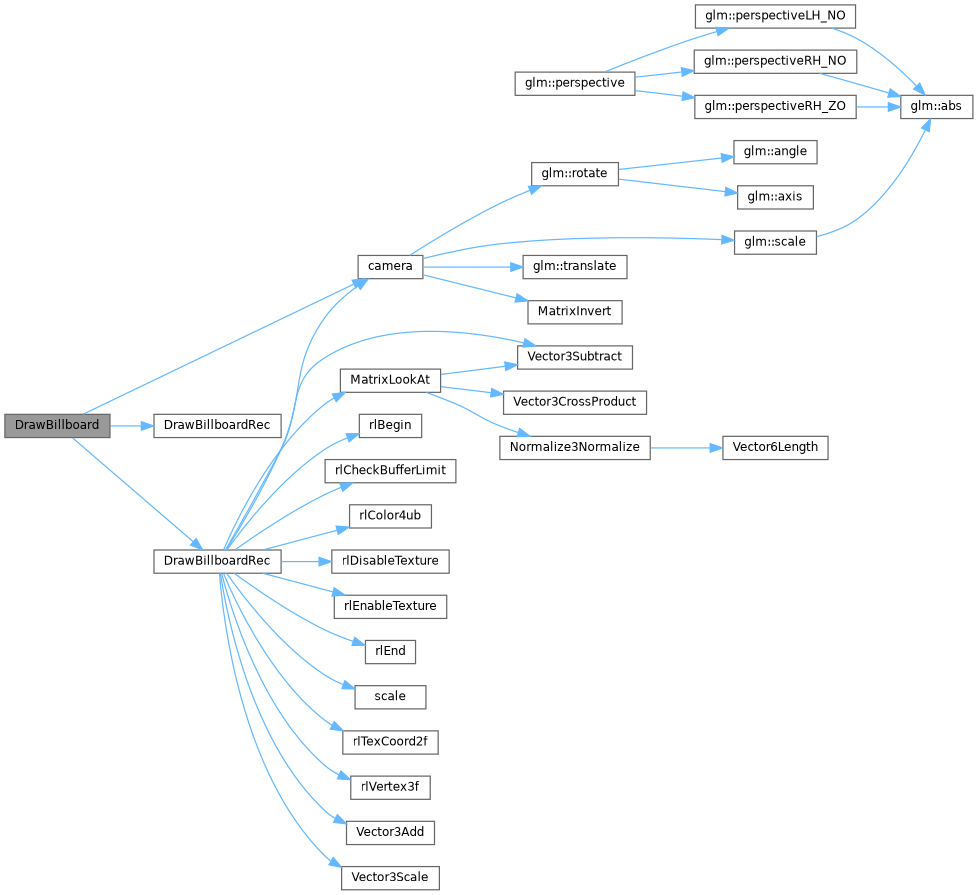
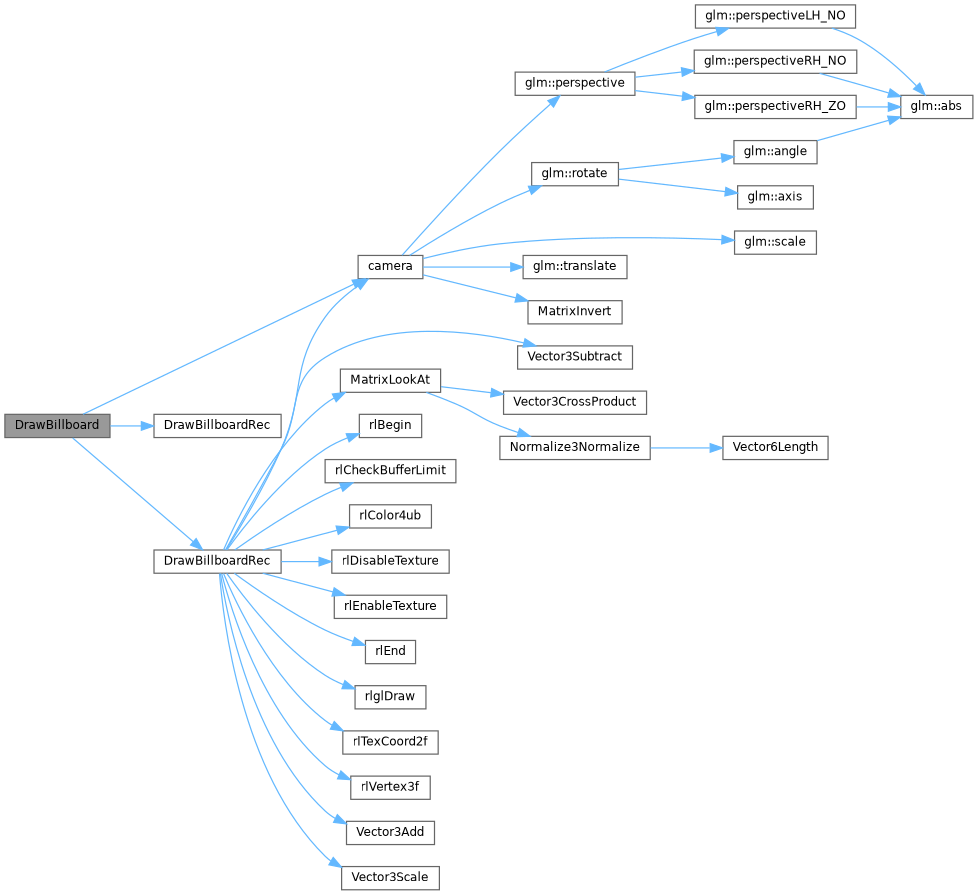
  digraph {
    rankdir=LR
    node [color=grey40 fillcolor=white fontname=Helvetica fontsize=10 shape=box style=filled]
    edge [color=steelblue1 fontname=Helvetica fontsize=10 labelfontname=Helvetica labelfontsize=10 style=solid]
    n1 [color=gray40 fillcolor=grey60 fontcolor=black height=0.2 label=DrawBillboard width=0.4]
    n2 [height=0.2 label=camera width=0.4]
    n3 [height=0.2 label=DrawBillboardRec width=0.4]
    n4 [height=0.2 label=DrawBillboardRec width=0.4]
    n5 [height=0.2 label="glm::perspective" width=0.4]
    n6 [height=0.2 label="glm::rotate" width=0.4]
    n7 [height=0.2 label="glm::scale" width=0.4]
    n8 [height=0.2 label="glm::translate" width=0.4]
    n9 [height=0.2 label=MatrixInvert width=0.4]
    n10 [height=0.2 label=MatrixLookAt width=0.4]
    n11 [height=0.2 label=Vector3Subtract width=0.4]
    n12 [height=0.2 label=rlBegin width=0.4]
    n13 [height=0.2 label=rlCheckBufferLimit width=0.4]
    n14 [height=0.2 label=rlColor4ub width=0.4]
    n15 [height=0.2 label=rlDisableTexture width=0.4]
    n16 [height=0.2 label=rlEnableTexture width=0.4]
    n17 [height=0.2 label=rlEnd width=0.4]
-   n18 [height=0.2 label=scale width=0.4]
+   n18 [height=0.2 label=rlglDraw width=0.4]
    n19 [height=0.2 label=rlTexCoord2f width=0.4]
    n20 [height=0.2 label=rlVertex3f width=0.4]
    n21 [height=0.2 label=Vector3Add width=0.4]
    n22 [height=0.2 label=Vector3Scale width=0.4]
    n23 [height=0.2 label="glm::perspectiveLH_NO" width=0.4]
    n24 [height=0.2 label="glm::perspectiveRH_NO" width=0.4]
    n25 [height=0.2 label="glm::perspectiveRH_ZO" width=0.4]
    n26 [height=0.2 label="glm::angle" width=0.4]
    n27 [height=0.2 label="glm::axis" width=0.4]
    n28 [height=0.2 label="glm::abs" width=0.4]
    n29 [height=0.2 label=Vector3CrossProduct width=0.4]
    n30 [height=0.2 label=Normalize3Normalize width=0.4]
    n31 [height=0.2 label=Vector6Length width=0.4]
    n1 -> n2
    n1 -> n3
    n1 -> n4
+   n2 -> n5
    n2 -> n6
    n2 -> n7
    n2 -> n8
    n2 -> n9
    n4 -> n2
    n4 -> n10
    n4 -> n11
    n4 -> n12
    n4 -> n13
    n4 -> n14
    n4 -> n15
    n4 -> n16
    n4 -> n17
    n4 -> n18
    n4 -> n19
    n4 -> n20
    n4 -> n21
    n4 -> n22
    n5 -> n23
    n5 -> n24
    n5 -> n25
    n6 -> n26
    n6 -> n27
-   n10 -> n11
    n10 -> n29
    n10 -> n30
    n23 -> n28
    n24 -> n28
    n25 -> n28
-   n7 -> n28
+   n26 -> n28
    n30 -> n31
  }
